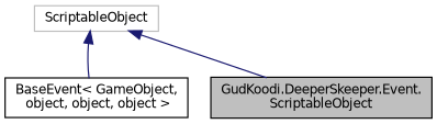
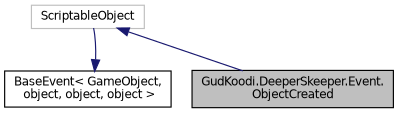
  digraph {
    node [color=black fillcolor=white fontname=Helvetica fontsize=10 shape=record style=filled]
    edge [color=midnightblue dir=back fontname=Helvetica fontsize=10 labelfontname=Helvetica labelfontsize=10 style=solid]
-   n1 [fillcolor=grey75 fontcolor=black height=0.2 label="GudKoodi.DeeperSkeeper.Event.\lScriptableObject" width=0.4]
+   n1 [fillcolor=grey75 fontcolor=black height=0.2 label="GudKoodi.DeeperSkeeper.Event.\lObjectCreated" width=0.4]
    n2 [height=0.2 label="BaseEvent\< GameObject,\l object, object, object \>" width=0.4]
    n3 [color=grey75 height=0.2 label=ScriptableObject width=0.4]
    n3 -> n1
-   n3 -> n2
+   n2 -> n3
  }
